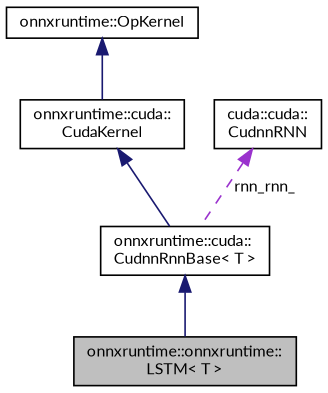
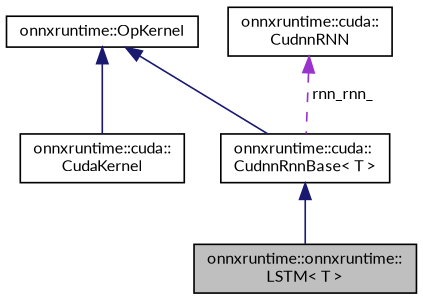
  digraph {
    fontname=Lato
    node [color=black fillcolor=white fontname=Lato fontsize=10 shape=record style=filled]
    edge [color=midnightblue dir=back fontname=Lato fontsize=10 labelfontname=Helvetica labelfontsize=10 style=solid]
    n1 [fillcolor=grey75 fontcolor=black height=0.2 label="onnxruntime::onnxruntime::\lLSTM\< T \>" width=0.4]
    n2 [height=0.2 label="onnxruntime::cuda::\lCudnnRnnBase\< T \>" width=0.4]
    n3 [height=0.2 label="onnxruntime::cuda::\lCudaKernel" width=0.4]
    n4 [height=0.2 label="onnxruntime::OpKernel" width=0.4]
-   n5 [height=0.2 label="cuda::cuda::\lCudnnRNN" width=0.4]
+   n5 [height=0.2 label="onnxruntime::cuda::\lCudnnRNN" width=0.4]
    n2 -> n1
-   n3 -> n2
+   n4 -> n2
    n4 -> n3
    n5 -> n2 [color=darkorchid3 label=" rnn_rnn_" style=dashed]
  }
